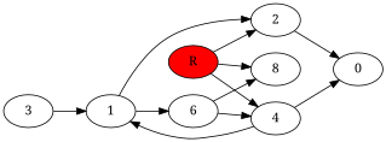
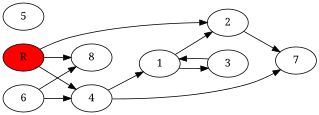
  digraph {
    fontname="Noto Serif"
    rankdir=LR
    node [fontname="Noto Serif"]
    edge [fontname="Noto Serif"]
    1
    3
    2
-   7 [label=0]
+   7
    4
+   5
    6
    8
    R [fillcolor="#ff0000" style=filled]
-   1 -> 6
+   1 -> 3
    1 -> 2
    3 -> 1
    2 -> 7
    4 -> 1
    4 -> 7
    6 -> 4
    6 -> 8
    R -> 2
    R -> 4
    R -> 8
  }
